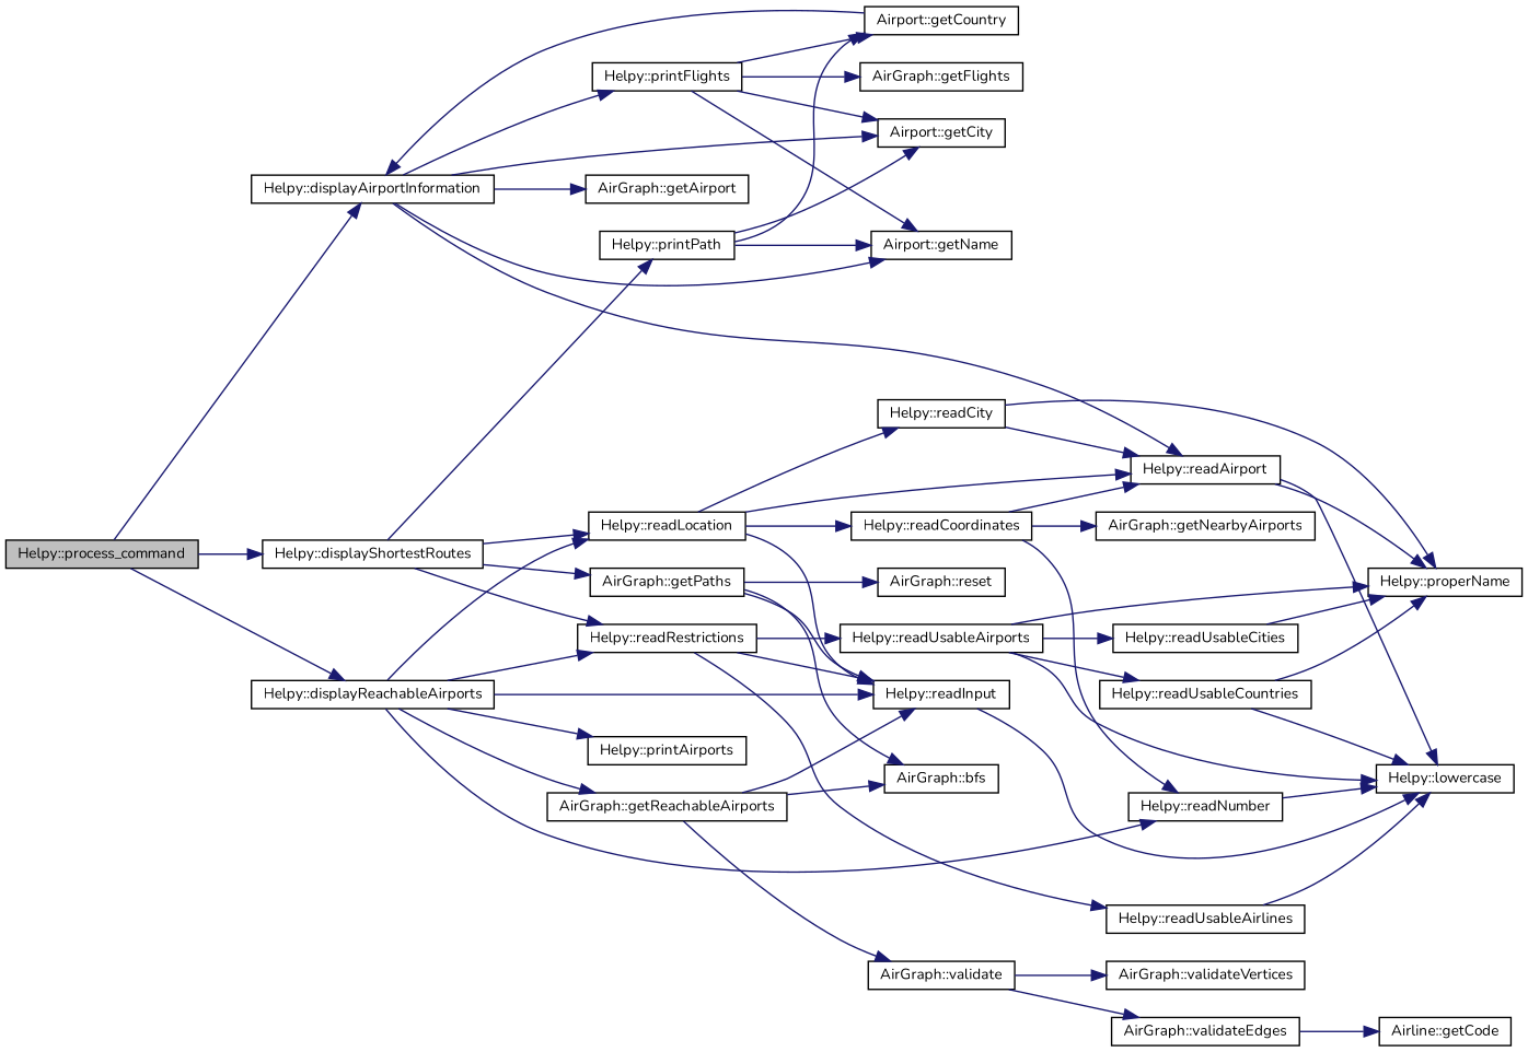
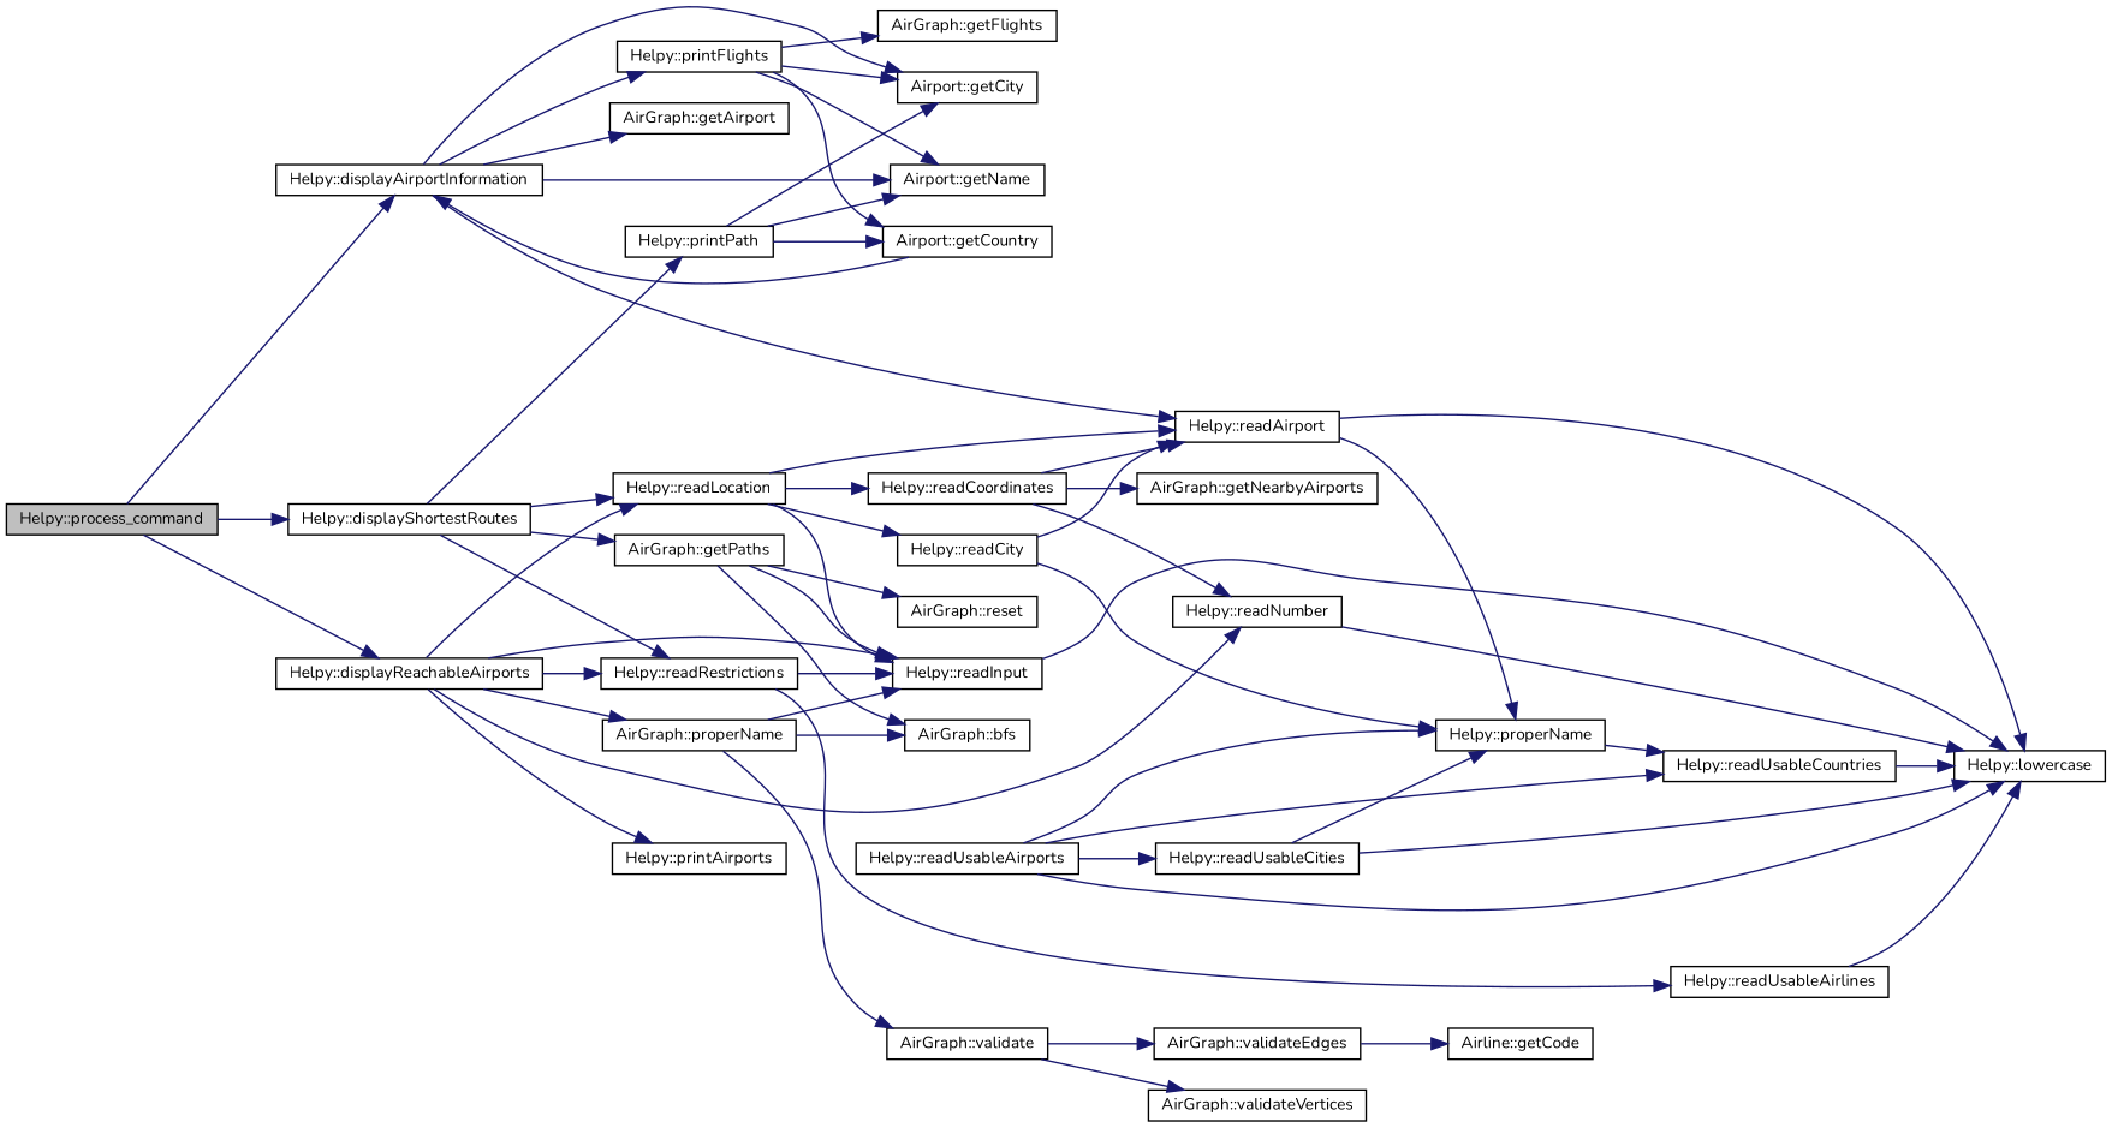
  digraph {
    fontname=Nunito
    rankdir=LR
    node [color=black fillcolor=white fontname=Nunito fontsize=10 shape=record style=filled]
    edge [color=midnightblue fontname=Nunito fontsize=10 labelfontname=Helvetica labelfontsize=10 style=solid]
    n1 [fillcolor=grey75 fontcolor=black height=0.2 label="Helpy::process_command" width=0.4]
    n2 [height=0.2 label="Helpy::displayAirportInformation" width=0.4]
    n3 [height=0.2 label="Helpy::displayReachableAirports" width=0.4]
    n4 [height=0.2 label="Helpy::displayShortestRoutes" width=0.4]
    n5 [height=0.2 label="AirGraph::getAirport" width=0.4]
    n6 [height=0.2 label="Airport::getCity" width=0.4]
    n7 [height=0.2 label="Airport::getName" width=0.4]
    n8 [height=0.2 label="Helpy::printFlights" width=0.4]
    n9 [height=0.2 label="Helpy::readAirport" width=0.4]
-   n10 [height=0.2 label="AirGraph::getReachableAirports" width=0.4]
+   n10 [height=0.2 label="AirGraph::properName" width=0.4]
    n11 [height=0.2 label="Helpy::printAirports" width=0.4]
    n12 [height=0.2 label="Helpy::readInput" width=0.4]
    n13 [height=0.2 label="Helpy::readLocation" width=0.4]
    n14 [height=0.2 label="Helpy::readNumber" width=0.4]
    n15 [height=0.2 label="Helpy::readRestrictions" width=0.4]
    n16 [height=0.2 label="AirGraph::getPaths" width=0.4]
    n17 [height=0.2 label="Helpy::printPath" width=0.4]
    n18 [height=0.2 label="Airport::getCountry" width=0.4]
    n19 [height=0.2 label="AirGraph::getFlights" width=0.4]
    n20 [height=0.2 label="Helpy::lowercase" width=0.4]
    n21 [height=0.2 label="Helpy::properName" width=0.4]
    n22 [height=0.2 label="AirGraph::bfs" width=0.4]
    n23 [height=0.2 label="AirGraph::validate" width=0.4]
    n24 [height=0.2 label="Helpy::readCity" width=0.4]
    n25 [height=0.2 label="Helpy::readCoordinates" width=0.4]
    n26 [height=0.2 label="Helpy::readUsableAirlines" width=0.4]
    n27 [height=0.2 label="Helpy::readUsableAirports" width=0.4]
    n28 [height=0.2 label="AirGraph::reset" width=0.4]
    n29 [height=0.2 label="AirGraph::validateEdges" width=0.4]
    n30 [height=0.2 label="AirGraph::validateVertices" width=0.4]
    n31 [height=0.2 label="Airline::getCode" width=0.4]
    n32 [height=0.2 label="AirGraph::getNearbyAirports" width=0.4]
    n33 [height=0.2 label="Helpy::readUsableCities" width=0.4]
    n34 [height=0.2 label="Helpy::readUsableCountries" width=0.4]
    n1 -> n2
    n1 -> n3
    n1 -> n4
    n2 -> n5
    n2 -> n6
    n2 -> n7
    n2 -> n8
    n2 -> n9
    n3 -> n10
    n3 -> n11
    n3 -> n12
    n3 -> n13
    n3 -> n14
    n3 -> n15
    n4 -> n13
    n4 -> n15
    n4 -> n16
    n4 -> n17
    n8 -> n6
    n8 -> n7
    n8 -> n18
    n8 -> n19
    n9 -> n20
    n9 -> n21
    n10 -> n12
    n10 -> n22
    n10 -> n23
    n12 -> n20
    n13 -> n9
    n13 -> n12
    n13 -> n24
    n13 -> n25
    n14 -> n20
    n15 -> n12
    n15 -> n26
-   n15 -> n27
    n16 -> n12
    n16 -> n22
    n16 -> n28
    n17 -> n6
    n17 -> n7
    n17 -> n18
    n18 -> n2
    n23 -> n29
    n23 -> n30
    n24 -> n9
    n24 -> n21
    n25 -> n9
    n25 -> n14
    n25 -> n32
    n26 -> n20
    n27 -> n20
    n27 -> n21
    n27 -> n33
    n27 -> n34
    n29 -> n31
+   n33 -> n20
    n33 -> n21
    n34 -> n20
-   n34 -> n21
+   n21 -> n34
  }
